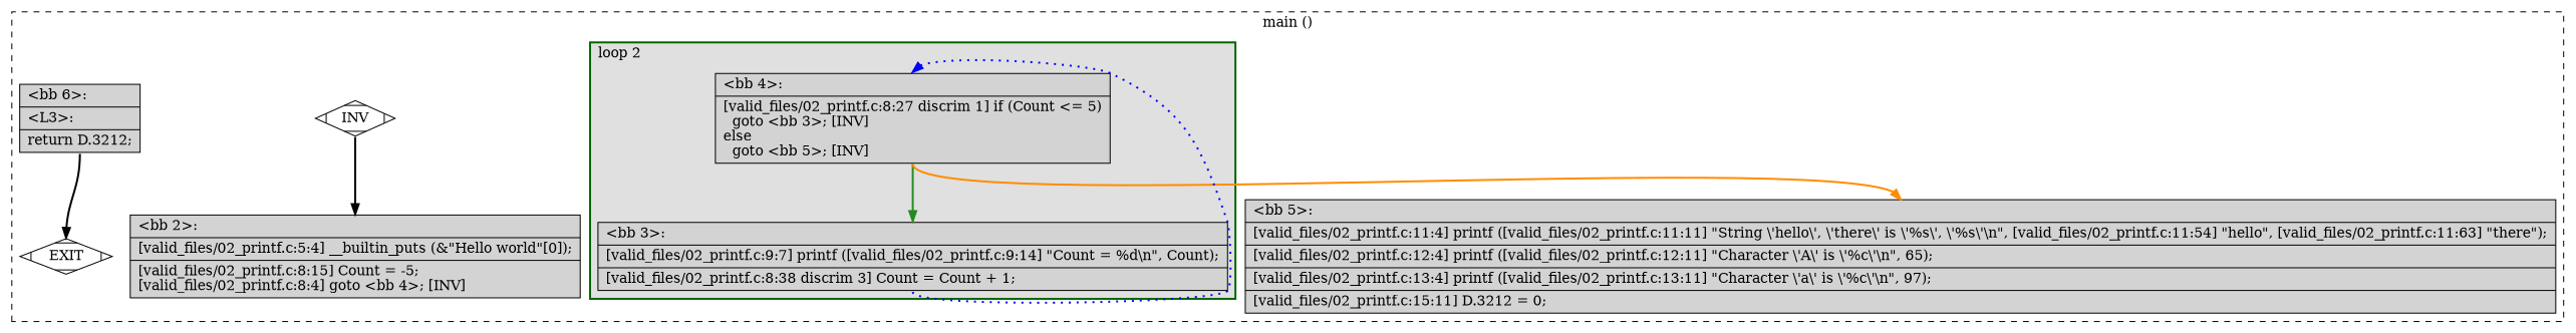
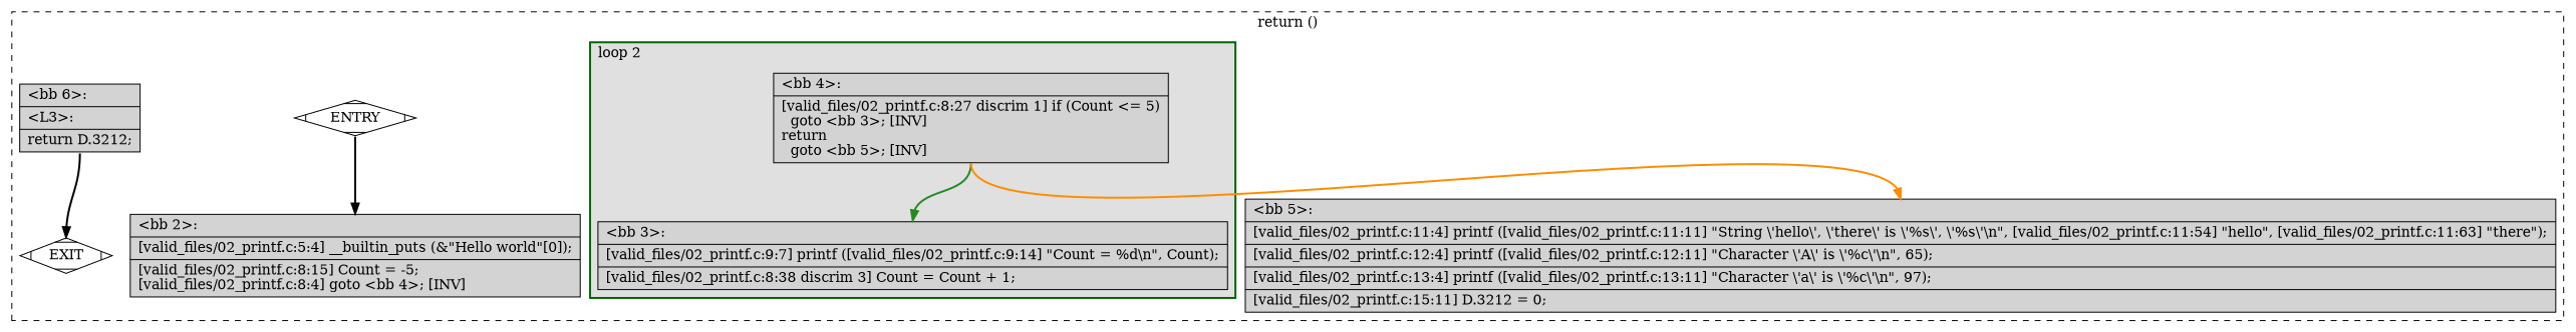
  digraph {
    node [fillcolor=lightgrey shape=record style=filled]
    edge [color=black constraint=true headport=n style="solid,bold" tailport=s weight=10]
-   n1 [label="{\<bb\ 4\>:\l|[valid_files/02_printf.c:8:27\ discrim\ 1]\ if\ (Count\ \<=\ 5)\l\ \ goto\ \<bb\ 3\>;\ [INV]\lelse\l\ \ goto\ \<bb\ 5\>;\ [INV]\l}"]
+   n1 [label="{\<bb\ 4\>:\l|[valid_files/02_printf.c:8:27\ discrim\ 1]\ if\ (Count\ \<=\ 5)\l\ \ goto\ \<bb\ 3\>;\ [INV]\lreturn\l\ \ goto\ \<bb\ 5\>;\ [INV]\l}"]
    n2 [label="{\<bb\ 3\>:\l|[valid_files/02_printf.c:9:7]\ printf\ ([valid_files/02_printf.c:9:14]\ \"Count\ =\ %d\\n\",\ Count);\l|[valid_files/02_printf.c:8:38\ discrim\ 3]\ Count\ =\ Count\ +\ 1;\l}"]
    n3 [label="{\<bb\ 5\>:\l|[valid_files/02_printf.c:11:4]\ printf\ ([valid_files/02_printf.c:11:11]\ \"String\ \\'hello\\',\ \\'there\\'\ is\ \\'%s\\',\ \\'%s\\'\\n\",\ [valid_files/02_printf.c:11:54]\ \"hello\",\ [valid_files/02_printf.c:11:63]\ \"there\");\l|[valid_files/02_printf.c:12:4]\ printf\ ([valid_files/02_printf.c:12:11]\ \"Character\ \\'A\\'\ is\ \\'%c\\'\\n\",\ 65);\l|[valid_files/02_printf.c:13:4]\ printf\ ([valid_files/02_printf.c:13:11]\ \"Character\ \\'a\\'\ is\ \\'%c\\'\\n\",\ 97);\l|[valid_files/02_printf.c:15:11]\ D.3212\ =\ 0;\l}"]
-   n4 [fillcolor=white label=INV shape=Mdiamond]
+   n4 [fillcolor=white label=ENTRY shape=Mdiamond]
    n5 [fillcolor=white label=EXIT shape=Mdiamond]
    n6 [label="{\<bb\ 2\>:\l|[valid_files/02_printf.c:5:4]\ __builtin_puts\ (&\"Hello\ world\"[0]);\l|[valid_files/02_printf.c:8:15]\ Count\ =\ -5;\l[valid_files/02_printf.c:8:4]\ goto\ \<bb\ 4\>;\ [INV]\l}"]
    n7 [label="{\<bb\ 6\>:\l|\<L3\>:\l|return\ D.3212;\l}"]
    subgraph cluster_1 {
      color=black
-     label="main ()"
+     label="return ()"
      style=dashed
      n3
      n4
      n5
      n6
      n7
      subgraph cluster_2 {
        color=darkgreen
        fillcolor=grey88
        label="loop 2"
        labeljust=l
        penwidth=2
        style=filled
        n1
        n2
      }
    }
    n1 -> n2 [color=forestgreen]
    n1 -> n3 [color=darkorange]
-   n2 -> n1 [color=blue constraint=false style="dotted,bold"]
    n4 -> n5 [style=invis color="" weight=""]
    n4 -> n6 [weight=100]
    n7 -> n5
  }
